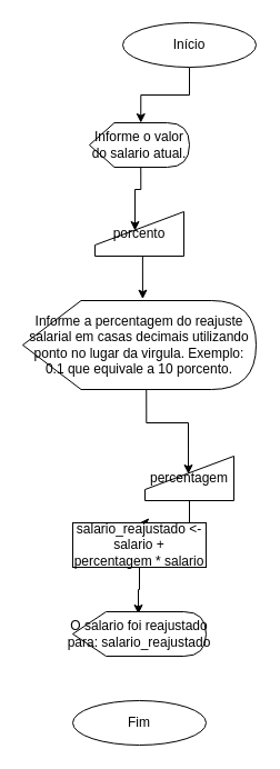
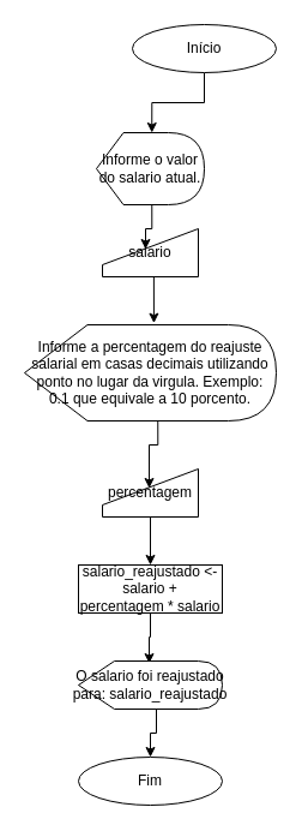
  <mxCell id="0" />
  <mxCell id="1" parent="0" />
  <mxCell id="2" style="edgeStyle=orthogonalEdgeStyle;rounded=0;orthogonalLoop=1;jettySize=auto;html=1;exitX=0.5;exitY=1;exitDx=0;exitDy=0;entryX=0;entryY=0;entryDx=46.25;entryDy=0;entryPerimeter=0;" edge="1" parent="1" source="3" target="5"><mxGeometry relative="1" as="geometry" /></mxCell>
  <mxCell id="3" value="Início" style="ellipse;whiteSpace=wrap;html=1;" vertex="1" parent="1"><mxGeometry x="110" y="20" width="120" height="40" as="geometry" /></mxCell>
  <mxCell id="4" style="edgeStyle=orthogonalEdgeStyle;rounded=0;orthogonalLoop=1;jettySize=auto;html=1;exitX=0;exitY=0;exitDx=46.25;exitDy=40;exitPerimeter=0;entryX=0.45;entryY=0.425;entryDx=0;entryDy=0;entryPerimeter=0;" edge="1" parent="1" source="5" target="7"><mxGeometry relative="1" as="geometry" /></mxCell>
- <mxCell id="5" value="Informe o valor do salario atual." style="shape=display;whiteSpace=wrap;html=1;" vertex="1" parent="1"><mxGeometry x="80" y="110" width="90" height="40" as="geometry" /></mxCell>
+ <mxCell id="5" value="Informe o valor do salario atual." style="shape=display;whiteSpace=wrap;html=1;" vertex="1" parent="1"><mxGeometry x="80" y="110" width="90" height="60" as="geometry" /></mxCell>
  <mxCell id="6" style="edgeStyle=orthogonalEdgeStyle;rounded=0;orthogonalLoop=1;jettySize=auto;html=1;exitX=0.5;exitY=1;exitDx=0;exitDy=0;entryX=0.514;entryY=-0.017;entryDx=0;entryDy=0;entryPerimeter=0;" edge="1" parent="1" source="7" target="9"><mxGeometry relative="1" as="geometry" /></mxCell>
- <mxCell id="7" value="porcento" style="shape=manualInput;whiteSpace=wrap;html=1;" vertex="1" parent="1"><mxGeometry x="85" y="190" width="80" height="40" as="geometry" /></mxCell>
+ <mxCell id="7" value="salario" style="shape=manualInput;whiteSpace=wrap;html=1;" vertex="1" parent="1"><mxGeometry x="85" y="190" width="80" height="40" as="geometry" /></mxCell>
  <mxCell id="8" style="edgeStyle=orthogonalEdgeStyle;rounded=0;orthogonalLoop=1;jettySize=auto;html=1;exitX=0;exitY=0;exitDx=111.25;exitDy=80;exitPerimeter=0;entryX=0.488;entryY=0.4;entryDx=0;entryDy=0;entryPerimeter=0;" edge="1" parent="1" source="9" target="12"><mxGeometry relative="1" as="geometry" /></mxCell>
  <mxCell id="9" value="Informe a percentagem do reajuste salarial em casas decimais utilizando ponto no lugar da virgula. Exemplo: 0.1 que equivale a 10 porcento." style="shape=display;whiteSpace=wrap;html=1;" vertex="1" parent="1"><mxGeometry x="20" y="270" width="210" height="80" as="geometry" /></mxCell>
  <mxCell id="10" value="Fim" style="ellipse;whiteSpace=wrap;html=1;" vertex="1" parent="1"><mxGeometry x="65" y="630" width="120" height="40" as="geometry" /></mxCell>
  <mxCell id="11" style="edgeStyle=orthogonalEdgeStyle;rounded=0;orthogonalLoop=1;jettySize=auto;html=1;exitX=0.5;exitY=1;exitDx=0;exitDy=0;entryX=0.5;entryY=0;entryDx=0;entryDy=0;" edge="1" parent="1" source="12" target="14"><mxGeometry relative="1" as="geometry" /></mxCell>
- <mxCell id="12" value="percentagem" style="shape=manualInput;whiteSpace=wrap;html=1;" vertex="1" parent="1"><mxGeometry x="130" y="410" width="80" height="40" as="geometry" /></mxCell>
+ <mxCell id="12" value="percentagem" style="shape=manualInput;whiteSpace=wrap;html=1;" vertex="1" parent="1"><mxGeometry x="85" y="390" width="80" height="40" as="geometry" /></mxCell>
  <mxCell id="13" style="edgeStyle=orthogonalEdgeStyle;rounded=0;orthogonalLoop=1;jettySize=auto;html=1;exitX=0.5;exitY=1;exitDx=0;exitDy=0;entryX=0.492;entryY=0.05;entryDx=0;entryDy=0;entryPerimeter=0;" edge="1" parent="1" source="14" target="16"><mxGeometry relative="1" as="geometry" /></mxCell>
  <mxCell id="14" value="salario_reajustado &amp;lt;- salario + percentagem * salario" style="rounded=0;whiteSpace=wrap;html=1;" vertex="1" parent="1"><mxGeometry x="65" y="470" width="120" height="40" as="geometry" /></mxCell>
+ <mxCell id="15" style="edgeStyle=orthogonalEdgeStyle;rounded=0;orthogonalLoop=1;jettySize=auto;html=1;exitX=0;exitY=0;exitDx=65;exitDy=40;exitPerimeter=0;entryX=0.5;entryY=0;entryDx=0;entryDy=0;" edge="1" parent="1" source="16" target="10"><mxGeometry relative="1" as="geometry" /></mxCell>
  <mxCell id="16" value="O salario foi reajustado para:&amp;nbsp;salario_reajustado" style="shape=display;whiteSpace=wrap;html=1;" vertex="1" parent="1"><mxGeometry x="65" y="550" width="120" height="40" as="geometry" /></mxCell>
